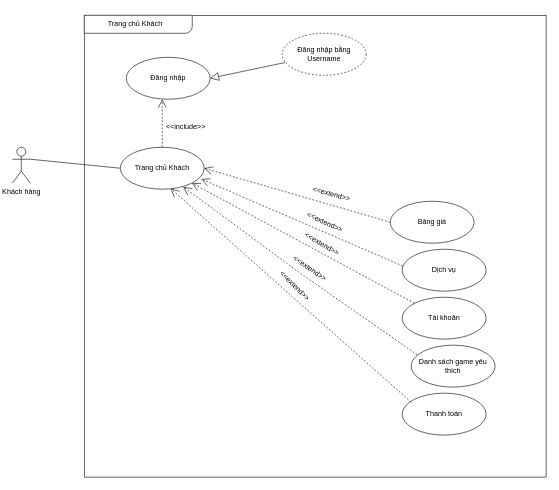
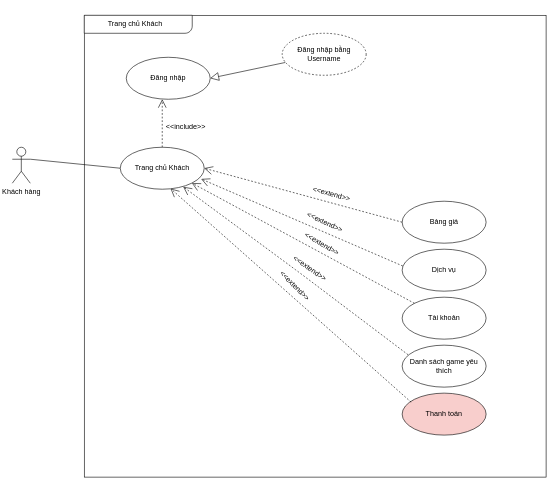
  <mxCell id="0" />
  <mxCell id="1" parent="0" />
  <mxCell id="2" value="" style="whiteSpace=wrap;html=1;aspect=fixed;" parent="1" vertex="1"><mxGeometry x="140" y="25" width="770" height="770" as="geometry" /></mxCell>
  <mxCell id="3" style="rounded=0;orthogonalLoop=1;jettySize=auto;html=1;entryX=0;entryY=0.5;entryDx=0;entryDy=0;endArrow=none;endFill=0;exitX=1;exitY=0.333;exitDx=0;exitDy=0;exitPerimeter=0;" parent="1" source="4" target="6" edge="1"><mxGeometry relative="1" as="geometry"><mxPoint x="180" y="275" as="targetPoint" /></mxGeometry></mxCell>
  <mxCell id="4" value="Khách hàng" style="shape=umlActor;verticalLabelPosition=bottom;verticalAlign=top;html=1;" parent="1" vertex="1"><mxGeometry x="20" y="245" width="30" height="60" as="geometry" /></mxCell>
  <mxCell id="5" value="" style="group" parent="1" vertex="1" connectable="0"><mxGeometry x="130" y="235" width="270" height="80" as="geometry" /></mxCell>
  <mxCell id="6" value="Trang chủ Khách" style="ellipse;whiteSpace=wrap;html=1;strokeColor=#000000;" parent="5" vertex="1"><mxGeometry x="70" y="10" width="140" height="70" as="geometry" /></mxCell>
  <mxCell id="7" value="Dịch vụ" style="ellipse;whiteSpace=wrap;html=1;strokeColor=#000000;" parent="1" vertex="1"><mxGeometry x="670" y="415" width="140" height="70" as="geometry" /></mxCell>
  <mxCell id="8" value="" style="group;rotation=35;" parent="1" vertex="1" connectable="0"><mxGeometry x="425" y="435" width="160" height="20" as="geometry" /></mxCell>
  <mxCell id="9" value="&amp;lt;&amp;lt;extend&amp;gt;&amp;gt;" style="text;html=1;align=center;verticalAlign=middle;resizable=0;points=[];autosize=1;rotation=35;" parent="8" vertex="1"><mxGeometry x="51" y="2" width="80" height="20" as="geometry" /></mxCell>
  <mxCell id="10" value="Tài khoản" style="ellipse;whiteSpace=wrap;html=1;strokeColor=#000000;" parent="1" vertex="1"><mxGeometry x="670" y="495" width="140" height="70" as="geometry" /></mxCell>
  <mxCell id="11" value="" style="group;rotation=45;" parent="1" vertex="1" connectable="0"><mxGeometry x="400" y="455" width="160" height="20" as="geometry" /></mxCell>
  <mxCell id="12" value="&amp;lt;&amp;lt;extend&amp;gt;&amp;gt;" style="text;html=1;align=center;verticalAlign=middle;resizable=0;points=[];autosize=1;rotation=45;" parent="11" vertex="1"><mxGeometry x="51" y="11" width="80" height="20" as="geometry" /></mxCell>
  <mxCell id="13" value="" style="endArrow=open;dashed=1;endFill=0;endSize=12;html=1;exitX=0;exitY=0;exitDx=0;exitDy=0;entryX=1;entryY=1;entryDx=0;entryDy=0;" parent="1" source="10" target="6" edge="1"><mxGeometry width="160" relative="1" as="geometry"><mxPoint x="270" y="405" as="sourcePoint" /><mxPoint x="280" y="315" as="targetPoint" /></mxGeometry></mxCell>
- <mxCell id="14" value="Danh sách game yêu thích" style="ellipse;whiteSpace=wrap;html=1;strokeColor=#000000;" parent="1" vertex="1"><mxGeometry x="685" y="575" width="140" height="70" as="geometry" /></mxCell>
+ <mxCell id="14" value="Danh sách game yêu thích" style="ellipse;whiteSpace=wrap;html=1;strokeColor=#000000;" parent="1" vertex="1"><mxGeometry x="670" y="575" width="140" height="70" as="geometry" /></mxCell>
  <mxCell id="15" value="" style="endArrow=block;endFill=0;endSize=12;html=1;entryX=1;entryY=0.5;entryDx=0;entryDy=0;" parent="1" source="17" target="27" edge="1"><mxGeometry width="160" relative="1" as="geometry"><mxPoint x="640" y="105" as="sourcePoint" /><mxPoint x="660" y="125" as="targetPoint" /></mxGeometry></mxCell>
  <mxCell id="16" value="" style="group" parent="1" vertex="1" connectable="0"><mxGeometry x="400" y="45" width="210" height="80" as="geometry" /></mxCell>
  <mxCell id="17" value="Đăng nhập bằng&lt;br&gt;Username" style="ellipse;whiteSpace=wrap;html=1;strokeColor=#000000;dashed=1;" parent="16" vertex="1"><mxGeometry x="70" y="10" width="140" height="70" as="geometry" /></mxCell>
  <mxCell id="18" value="" style="endArrow=open;dashed=1;endFill=0;endSize=12;html=1;exitX=0.007;exitY=0.4;exitDx=0;exitDy=0;exitPerimeter=0;entryX=0.964;entryY=0.757;entryDx=0;entryDy=0;entryPerimeter=0;" edge="1" parent="1" source="7" target="6"><mxGeometry width="160" relative="1" as="geometry"><mxPoint x="680.003" y="525.251" as="sourcePoint" /><mxPoint x="330" y="315" as="targetPoint" /></mxGeometry></mxCell>
  <mxCell id="19" value="" style="group;rotation=25;fontStyle=1" vertex="1" connectable="0" parent="1"><mxGeometry x="450" y="360" width="160" height="20" as="geometry" /></mxCell>
  <mxCell id="20" value="&amp;lt;&amp;lt;extend&amp;gt;&amp;gt;" style="text;html=1;align=center;verticalAlign=middle;resizable=0;points=[];autosize=1;rotation=25;" vertex="1" parent="19"><mxGeometry x="51" width="80" height="20" as="geometry" /></mxCell>
  <mxCell id="21" value="" style="endArrow=open;dashed=1;endFill=0;endSize=12;html=1;exitX=0.071;exitY=0.229;exitDx=0;exitDy=0;exitPerimeter=0;entryX=0.75;entryY=0.943;entryDx=0;entryDy=0;entryPerimeter=0;" edge="1" parent="1" source="14" target="6"><mxGeometry width="160" relative="1" as="geometry"><mxPoint x="690.503" y="715.251" as="sourcePoint" /><mxPoint x="270" y="425" as="targetPoint" /><Array as="points"><mxPoint x="500" y="455" /></Array></mxGeometry></mxCell>
- <mxCell id="22" value="Bảng giá" style="ellipse;whiteSpace=wrap;html=1;strokeColor=#000000;" vertex="1" parent="1"><mxGeometry x="650" y="335" width="140" height="70" as="geometry" /></mxCell>
+ <mxCell id="22" value="Bảng giá" style="ellipse;whiteSpace=wrap;html=1;strokeColor=#000000;" vertex="1" parent="1"><mxGeometry x="670" y="335" width="140" height="70" as="geometry" /></mxCell>
  <mxCell id="23" value="" style="endArrow=open;dashed=1;endFill=0;endSize=12;html=1;exitX=0;exitY=0.5;exitDx=0;exitDy=0;entryX=1;entryY=0.5;entryDx=0;entryDy=0;" edge="1" parent="1" source="22" target="6"><mxGeometry width="160" relative="1" as="geometry"><mxPoint x="713.833" y="453.941" as="sourcePoint" /><mxPoint x="380" y="315" as="targetPoint" /></mxGeometry></mxCell>
  <mxCell id="24" value="" style="verticalLabelPosition=bottom;verticalAlign=top;html=1;shape=mxgraph.basic.corner_round_rect;dx=6;rotation=-180;" vertex="1" parent="1"><mxGeometry x="140" y="25" width="180" height="30" as="geometry" /></mxCell>
  <mxCell id="25" value="Trang chủ Khách" style="text;html=1;strokeColor=none;fillColor=none;align=center;verticalAlign=middle;whiteSpace=wrap;rounded=0;" parent="1" vertex="1"><mxGeometry x="170" y="20" width="110" height="40" as="geometry" /></mxCell>
  <mxCell id="26" value="" style="group" vertex="1" connectable="0" parent="1"><mxGeometry x="140" y="85" width="270" height="80" as="geometry" /></mxCell>
  <mxCell id="27" value="Đăng nhập" style="ellipse;whiteSpace=wrap;html=1;strokeColor=#000000;" vertex="1" parent="26"><mxGeometry x="70" y="10" width="140" height="70" as="geometry" /></mxCell>
  <mxCell id="28" value="" style="endArrow=open;dashed=1;endFill=0;endSize=12;html=1;exitX=0.5;exitY=0;exitDx=0;exitDy=0;" edge="1" parent="1" source="6"><mxGeometry width="160" relative="1" as="geometry"><mxPoint x="710" y="380" as="sourcePoint" /><mxPoint x="270" y="165" as="targetPoint" /></mxGeometry></mxCell>
  <mxCell id="29" value="" style="group;rotation=0;fontStyle=1" vertex="1" connectable="0" parent="1"><mxGeometry x="220" y="205" width="160" height="26" as="geometry" /></mxCell>
  <mxCell id="30" value="&amp;lt;&amp;lt;include&amp;gt;&amp;gt;" style="text;html=1;align=center;verticalAlign=middle;resizable=0;points=[];autosize=1;rotation=0;" vertex="1" parent="29"><mxGeometry x="44" y="-9" width="90" height="30" as="geometry" /></mxCell>
- <mxCell id="31" value="Thanh toán" style="ellipse;whiteSpace=wrap;html=1;strokeColor=#000000;" vertex="1" parent="1"><mxGeometry x="670" y="655" width="140" height="70" as="geometry" /></mxCell>
+ <mxCell id="31" value="Thanh toán" style="ellipse;whiteSpace=wrap;html=1;strokeColor=#000000;fillColor=#f8cecc;" vertex="1" parent="1"><mxGeometry x="670" y="655" width="140" height="70" as="geometry" /></mxCell>
  <mxCell id="32" value="" style="endArrow=open;dashed=1;endFill=0;endSize=12;html=1;exitX=0.071;exitY=0.229;exitDx=0;exitDy=0;exitPerimeter=0;entryX=0.6;entryY=0.986;entryDx=0;entryDy=0;entryPerimeter=0;" edge="1" parent="1" target="6"><mxGeometry width="160" relative="1" as="geometry"><mxPoint x="684.94" y="670.01" as="sourcePoint" /><mxPoint x="310" y="389.99" as="targetPoint" /><Array as="points" /></mxGeometry></mxCell>
  <mxCell id="33" value="" style="group;rotation=30;" vertex="1" connectable="0" parent="1"><mxGeometry x="445" y="395" width="160" height="20" as="geometry" /></mxCell>
  <mxCell id="34" value="&amp;lt;&amp;lt;extend&amp;gt;&amp;gt;" style="text;html=1;align=center;verticalAlign=middle;resizable=0;points=[];autosize=1;rotation=30;" vertex="1" parent="33"><mxGeometry x="51" y="1" width="80" height="20" as="geometry" /></mxCell>
  <mxCell id="35" value="" style="group;rotation=15;fontStyle=1" vertex="1" connectable="0" parent="1"><mxGeometry x="461" y="315" width="160" height="20" as="geometry" /></mxCell>
  <mxCell id="36" value="&amp;lt;&amp;lt;extend&amp;gt;&amp;gt;" style="text;html=1;align=center;verticalAlign=middle;resizable=0;points=[];autosize=1;rotation=15;" vertex="1" parent="35"><mxGeometry x="51" y="-2" width="80" height="20" as="geometry" /></mxCell>
